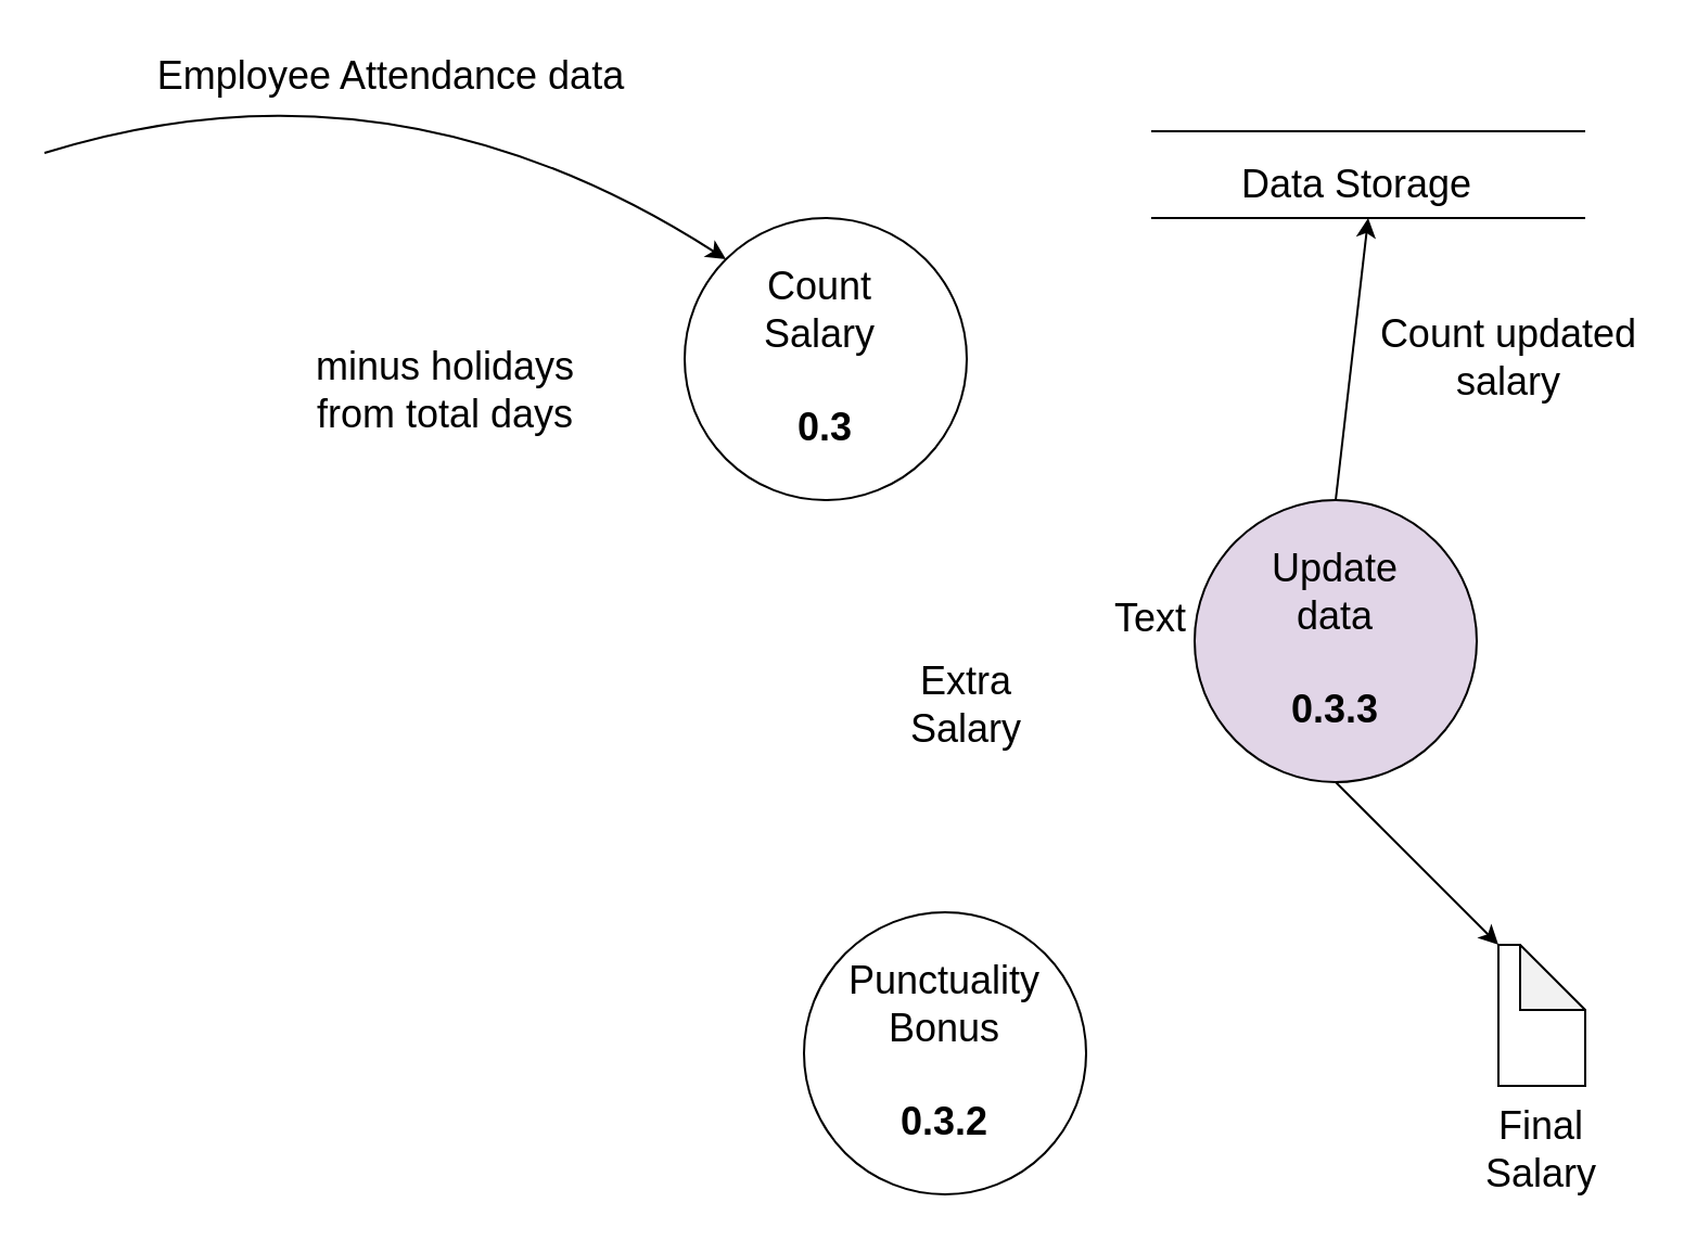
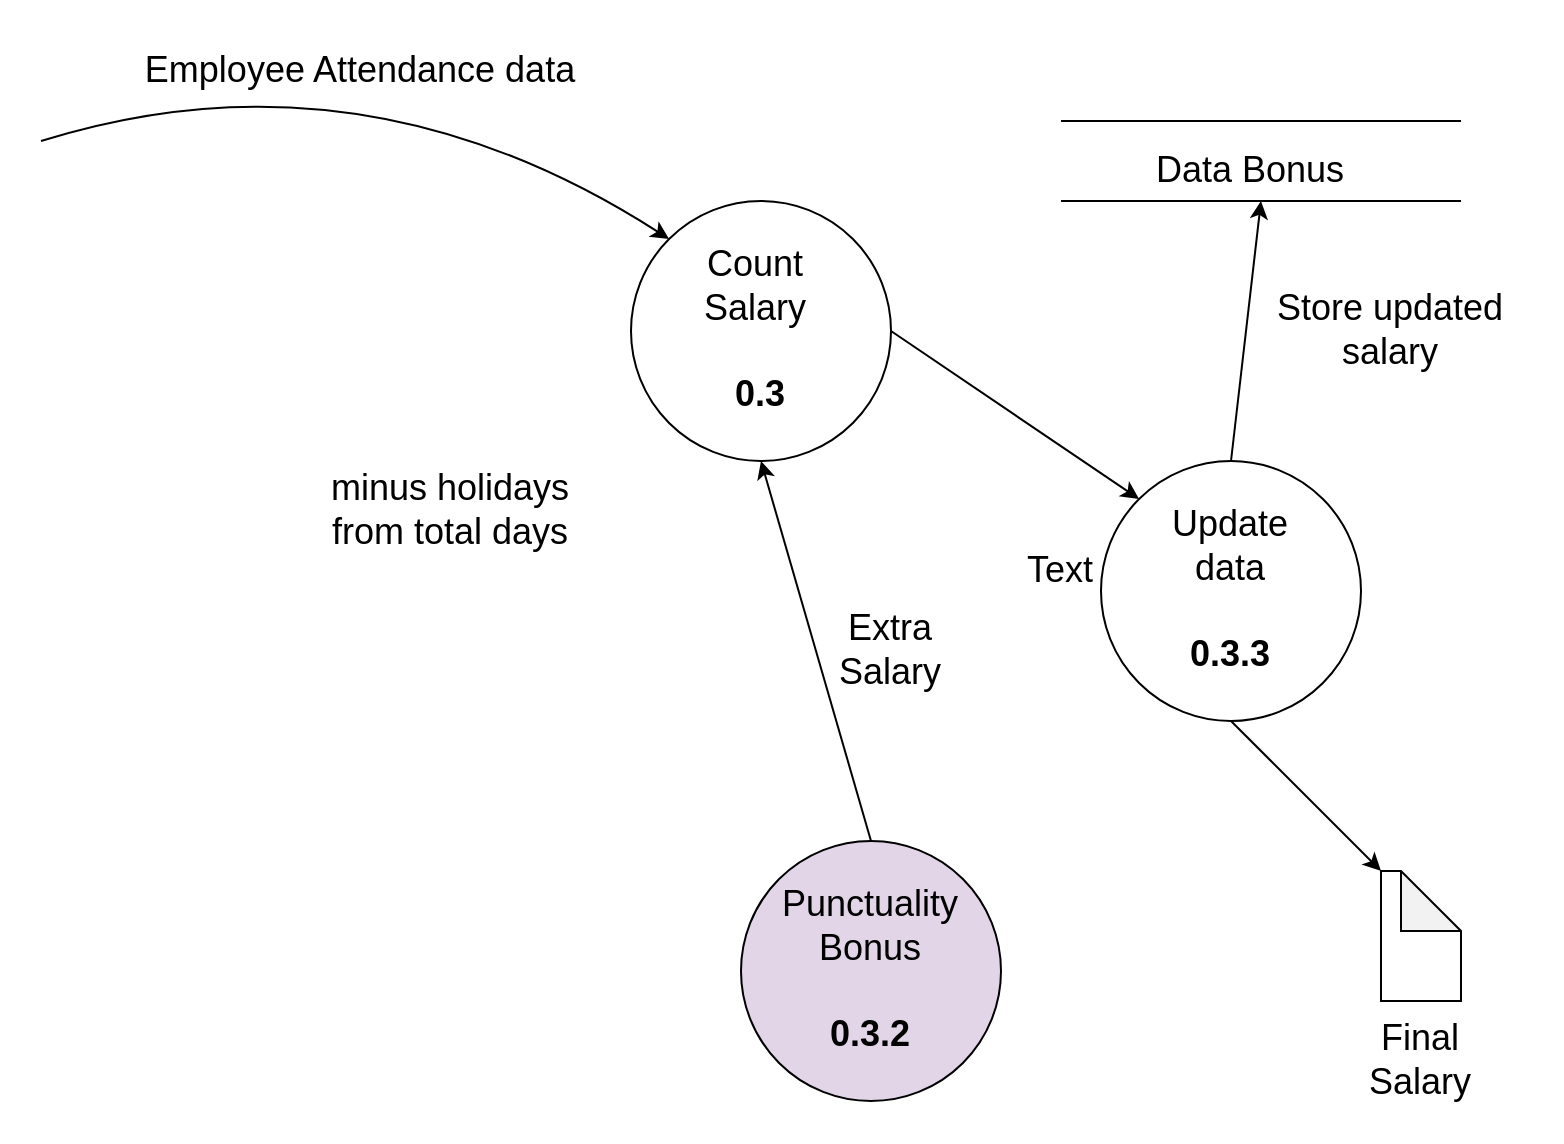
  <mxCell id="0" />
  <mxCell id="1" parent="0" />
  <mxCell id="2" value="&lt;font style=&quot;font-size: 18px;&quot;&gt;Count&amp;nbsp;&lt;br&gt;Salary&amp;nbsp;&lt;br&gt;&lt;br&gt;&lt;b&gt;0.3&lt;/b&gt;&lt;/font&gt;" style="ellipse;whiteSpace=wrap;html=1;aspect=fixed;" vertex="1" parent="1"><mxGeometry x="315" y="100" width="130" height="130" as="geometry" /></mxCell>
  <mxCell id="3" value="" style="curved=1;endArrow=classic;html=1;rounded=0;fontSize=18;entryX=0;entryY=0;entryDx=0;entryDy=0;" edge="1" parent="1" target="2"><mxGeometry width="50" height="50" relative="1" as="geometry"><mxPoint x="20" y="70" as="sourcePoint" /><mxPoint x="550" y="120" as="targetPoint" /><Array as="points"><mxPoint x="180" y="20" /></Array></mxGeometry></mxCell>
  <mxCell id="4" value="Employee Attendance data" style="text;html=1;strokeColor=none;fillColor=none;align=center;verticalAlign=middle;whiteSpace=wrap;rounded=0;fontSize=18;" vertex="1" parent="1"><mxGeometry x="70" y="20" width="220" height="30" as="geometry" /></mxCell>
  <mxCell id="5" value="" style="endArrow=none;html=1;rounded=0;fontSize=18;" edge="1" parent="1"><mxGeometry width="50" height="50" relative="1" as="geometry"><mxPoint x="530" y="60" as="sourcePoint" /><mxPoint x="730" y="60" as="targetPoint" /></mxGeometry></mxCell>
  <mxCell id="6" value="" style="endArrow=none;html=1;rounded=0;fontSize=18;" edge="1" parent="1"><mxGeometry width="50" height="50" relative="1" as="geometry"><mxPoint x="530" y="100" as="sourcePoint" /><mxPoint x="730" y="100" as="targetPoint" /></mxGeometry></mxCell>
- <mxCell id="7" value="&lt;font style=&quot;font-size: 18px;&quot;&gt;Punctuality&lt;br&gt;Bonus&lt;br&gt;&lt;br&gt;&lt;b&gt;0.3.2&lt;/b&gt;&lt;/font&gt;" style="ellipse;whiteSpace=wrap;html=1;aspect=fixed;" vertex="1" parent="1"><mxGeometry x="370" y="420" width="130" height="130" as="geometry" /></mxCell>
- <mxCell id="8" value="&lt;font style=&quot;font-size: 18px;&quot;&gt;Update &lt;br&gt;data&lt;br&gt;&lt;br&gt;&lt;b&gt;0.3.3&lt;/b&gt;&lt;/font&gt;" style="ellipse;whiteSpace=wrap;html=1;aspect=fixed;fillColor=#e1d5e7;" vertex="1" parent="1"><mxGeometry x="550" y="230" width="130" height="130" as="geometry" /></mxCell>
+ <mxCell id="7" value="&lt;font style=&quot;font-size: 18px;&quot;&gt;Punctuality&lt;br&gt;Bonus&lt;br&gt;&lt;br&gt;&lt;b&gt;0.3.2&lt;/b&gt;&lt;/font&gt;" style="ellipse;whiteSpace=wrap;html=1;aspect=fixed;fillColor=#e1d5e7;" vertex="1" parent="1"><mxGeometry x="370" y="420" width="130" height="130" as="geometry" /></mxCell>
+ <mxCell id="8" value="&lt;font style=&quot;font-size: 18px;&quot;&gt;Update &lt;br&gt;data&lt;br&gt;&lt;br&gt;&lt;b&gt;0.3.3&lt;/b&gt;&lt;/font&gt;" style="ellipse;whiteSpace=wrap;html=1;aspect=fixed;" vertex="1" parent="1"><mxGeometry x="550" y="230" width="130" height="130" as="geometry" /></mxCell>
+ <mxCell id="9" value="" style="endArrow=classic;html=1;rounded=0;fontSize=18;exitX=0.5;exitY=0;exitDx=0;exitDy=0;entryX=0.5;entryY=1;entryDx=0;entryDy=0;" edge="1" parent="1" source="7" target="2"><mxGeometry width="50" height="50" relative="1" as="geometry"><mxPoint x="271" y="319" as="sourcePoint" /><mxPoint x="390" y="240" as="targetPoint" /></mxGeometry></mxCell>
+ <mxCell id="10" value="" style="endArrow=classic;html=1;rounded=0;fontSize=18;exitX=1;exitY=0.5;exitDx=0;exitDy=0;entryX=0;entryY=0;entryDx=0;entryDy=0;" edge="1" parent="1" source="2" target="8"><mxGeometry width="50" height="50" relative="1" as="geometry"><mxPoint x="281" y="329" as="sourcePoint" /><mxPoint x="400" y="250" as="targetPoint" /></mxGeometry></mxCell>
  <mxCell id="11" value="" style="shape=note;whiteSpace=wrap;html=1;backgroundOutline=1;darkOpacity=0.05;fontSize=18;" vertex="1" parent="1"><mxGeometry x="690" y="435" width="40" height="65" as="geometry" /></mxCell>
  <mxCell id="12" value="" style="endArrow=classic;html=1;rounded=0;fontSize=18;exitX=0.5;exitY=1;exitDx=0;exitDy=0;entryX=0;entryY=0;entryDx=0;entryDy=0;entryPerimeter=0;" edge="1" parent="1" source="8" target="11"><mxGeometry width="50" height="50" relative="1" as="geometry"><mxPoint x="500" y="300" as="sourcePoint" /><mxPoint x="550" y="250" as="targetPoint" /></mxGeometry></mxCell>
  <mxCell id="13" value="" style="endArrow=classic;html=1;rounded=0;fontSize=18;exitX=0.5;exitY=0;exitDx=0;exitDy=0;" edge="1" parent="1" source="8"><mxGeometry width="50" height="50" relative="1" as="geometry"><mxPoint x="445" y="430" as="sourcePoint" /><mxPoint x="630" y="100" as="targetPoint" /></mxGeometry></mxCell>
- <mxCell id="14" value="Data Storage" style="text;html=1;strokeColor=none;fillColor=none;align=center;verticalAlign=middle;whiteSpace=wrap;rounded=0;fontSize=18;" vertex="1" parent="1"><mxGeometry x="570" y="70" width="110" height="30" as="geometry" /></mxCell>
+ <mxCell id="14" value="Data Bonus" style="text;html=1;strokeColor=none;fillColor=none;align=center;verticalAlign=middle;whiteSpace=wrap;rounded=0;fontSize=18;" vertex="1" parent="1"><mxGeometry x="570" y="70" width="110" height="30" as="geometry" /></mxCell>
  <mxCell id="15" value="Final Salary" style="text;html=1;strokeColor=none;fillColor=none;align=center;verticalAlign=middle;whiteSpace=wrap;rounded=0;fontSize=18;" vertex="1" parent="1"><mxGeometry x="680" y="515" width="60" height="30" as="geometry" /></mxCell>
  <mxCell id="16" value="Extra Salary" style="text;html=1;strokeColor=none;fillColor=none;align=center;verticalAlign=middle;whiteSpace=wrap;rounded=0;fontSize=18;" vertex="1" parent="1"><mxGeometry x="410" y="310" width="70" height="30" as="geometry" /></mxCell>
  <mxCell id="17" value="Text" style="text;html=1;strokeColor=none;fillColor=none;align=center;verticalAlign=middle;whiteSpace=wrap;rounded=0;fontSize=18;" vertex="1" parent="1"><mxGeometry x="500" y="270" width="60" height="30" as="geometry" /></mxCell>
- <mxCell id="18" value="minus holidays from total days" style="text;html=1;strokeColor=none;fillColor=none;align=center;verticalAlign=middle;whiteSpace=wrap;rounded=0;fontSize=18;" vertex="1" parent="1"><mxGeometry x="140" y="165" width="130" height="30" as="geometry" /></mxCell>
- <mxCell id="19" value="Count updated salary" style="text;html=1;strokeColor=none;fillColor=none;align=center;verticalAlign=middle;whiteSpace=wrap;rounded=0;fontSize=18;" vertex="1" parent="1"><mxGeometry x="630" y="150" width="130" height="30" as="geometry" /></mxCell>
+ <mxCell id="18" value="minus holidays from total days" style="text;html=1;strokeColor=none;fillColor=none;align=center;verticalAlign=middle;whiteSpace=wrap;rounded=0;fontSize=18;" vertex="1" parent="1"><mxGeometry x="160" y="240" width="130" height="30" as="geometry" /></mxCell>
+ <mxCell id="19" value="Store updated salary" style="text;html=1;strokeColor=none;fillColor=none;align=center;verticalAlign=middle;whiteSpace=wrap;rounded=0;fontSize=18;" vertex="1" parent="1"><mxGeometry x="630" y="150" width="130" height="30" as="geometry" /></mxCell>
